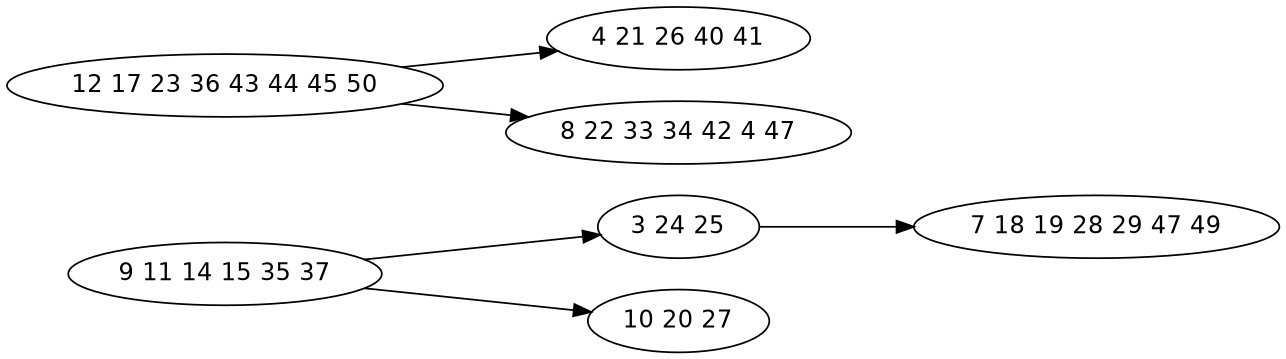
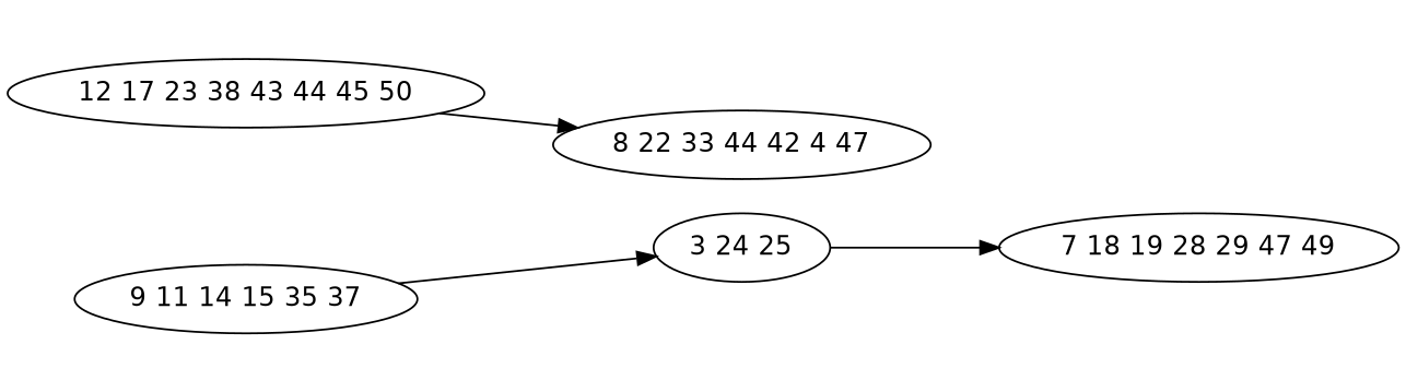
  digraph {
    fontname="DejaVu Sans"
    rankdir=LR
    node [fontname="DejaVu Sans"]
    edge [fontname="DejaVu Sans"]
    n1 [label="9 11 14 15 35 37"]
    n2 [label="3 24 25"]
-   n3 [label="10 20 27"]
    n4 [label="7 18 19 28 29 47 49"]
-   n5 [label="12 17 23 36 43 44 45 50"]
-   n6 [label="4 21 26 40 41"]
-   n7 [label="8 22 33 34 42 4 47"]
+   n5 [label="12 17 23 38 43 44 45 50"]
+   n7 [label="8 22 33 44 42 4 47"]
    n1 -> n2
-   n1 -> n3
    n2 -> n4
-   n5 -> n6
    n5 -> n7
  }
